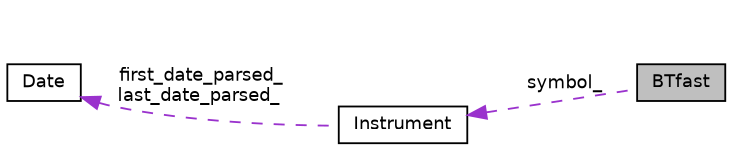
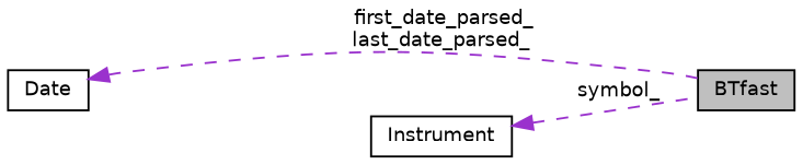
  digraph {
    rankdir=LR
    node [color=black fillcolor=white fontname=Helvetica fontsize=10 shape=record style=filled]
    edge [color=darkorchid3 dir=back fontname=Helvetica fontsize=10 labelfontname=Helvetica labelfontsize=10 style=dashed]
    n1 [fillcolor=grey75 fontcolor=black height=0.2 label=BTfast width=0.4]
    n2 [height=0.2 label=Instrument width=0.4]
    n3 [height=0.2 label=Date width=0.4]
    n2 -> n1 [label=" symbol_"]
-   n3 -> n2 [label=" first_date_parsed_\nlast_date_parsed_"]
+   n3 -> n1 [label=" first_date_parsed_\nlast_date_parsed_"]
  }
